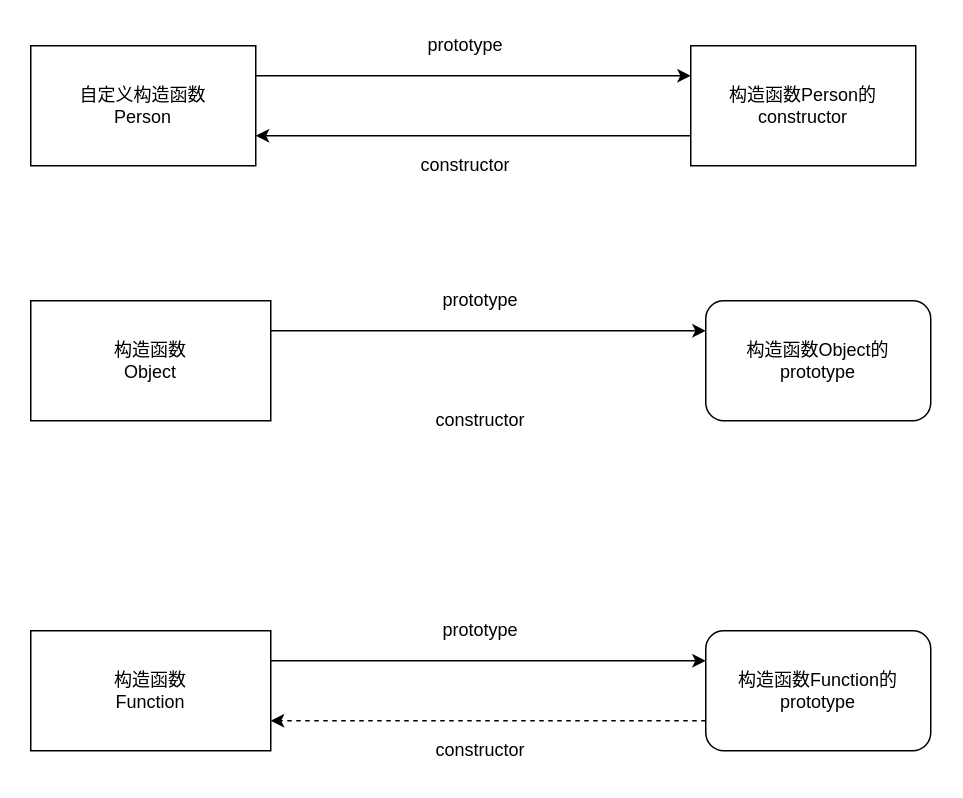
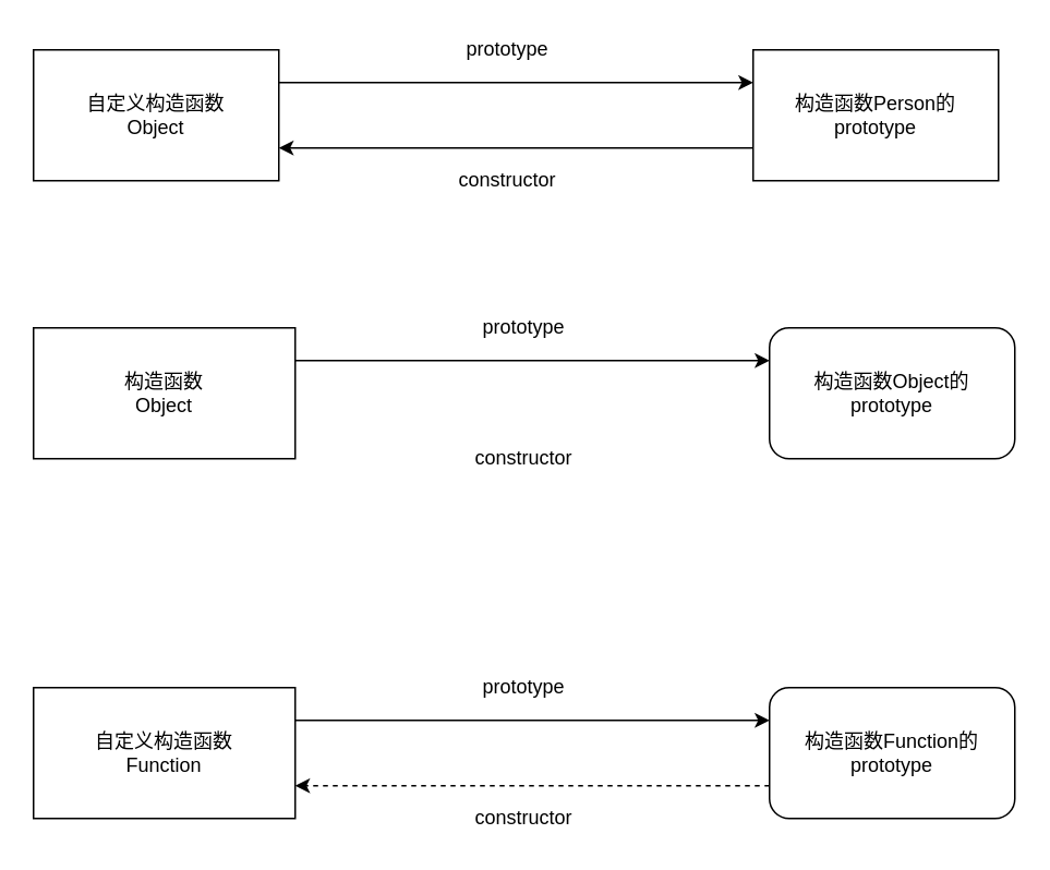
  <mxCell id="0" />
  <mxCell id="1" parent="0" />
  <mxCell id="2" value="构造函数&lt;br&gt;Object" style="rounded=0;whiteSpace=wrap;html=1;" vertex="1" parent="1"><mxGeometry x="20" y="200" width="160" height="80" as="geometry" /></mxCell>
  <mxCell id="3" value="构造函数Object的&lt;br&gt;prototype" style="whiteSpace=wrap;html=1;rounded=1;" vertex="1" parent="1"><mxGeometry x="470" y="200" width="150" height="80" as="geometry" /></mxCell>
  <mxCell id="4" value="" style="endArrow=classic;html=1;entryX=0;entryY=0.25;entryDx=0;entryDy=0;" edge="1" parent="1" target="3"><mxGeometry width="50" height="50" relative="1" as="geometry"><mxPoint x="180" y="220" as="sourcePoint" /><mxPoint x="230" y="170" as="targetPoint" /></mxGeometry></mxCell>
  <mxCell id="5" value="prototype" style="text;html=1;strokeColor=none;fillColor=none;align=center;verticalAlign=middle;whiteSpace=wrap;rounded=0;" vertex="1" parent="1"><mxGeometry x="300" y="190" width="40" height="20" as="geometry" /></mxCell>
  <mxCell id="6" value="constructor&lt;br&gt;" style="text;html=1;strokeColor=none;fillColor=none;align=center;verticalAlign=middle;whiteSpace=wrap;rounded=0;" vertex="1" parent="1"><mxGeometry x="300" y="270" width="40" height="20" as="geometry" /></mxCell>
- <mxCell id="7" value="构造函数&lt;br&gt;Function" style="rounded=0;whiteSpace=wrap;html=1;" vertex="1" parent="1"><mxGeometry x="20" y="420" width="160" height="80" as="geometry" /></mxCell>
+ <mxCell id="7" value="自定义构造函数&lt;br&gt;Function" style="rounded=0;whiteSpace=wrap;html=1;" vertex="1" parent="1"><mxGeometry x="20" y="420" width="160" height="80" as="geometry" /></mxCell>
  <mxCell id="8" style="edgeStyle=orthogonalEdgeStyle;rounded=0;orthogonalLoop=1;jettySize=auto;html=1;exitX=0;exitY=0.75;exitDx=0;exitDy=0;entryX=1;entryY=0.75;entryDx=0;entryDy=0;dashed=1;" edge="1" parent="1" source="9" target="7"><mxGeometry relative="1" as="geometry" /></mxCell>
  <mxCell id="9" value="构造函数Function的&lt;br&gt;prototype" style="whiteSpace=wrap;html=1;rounded=1;" vertex="1" parent="1"><mxGeometry x="470" y="420" width="150" height="80" as="geometry" /></mxCell>
  <mxCell id="10" value="" style="endArrow=classic;html=1;entryX=0;entryY=0.25;entryDx=0;entryDy=0;" edge="1" parent="1" target="9"><mxGeometry width="50" height="50" relative="1" as="geometry"><mxPoint x="180" y="440" as="sourcePoint" /><mxPoint x="230" y="390" as="targetPoint" /></mxGeometry></mxCell>
  <mxCell id="11" value="prototype" style="text;html=1;strokeColor=none;fillColor=none;align=center;verticalAlign=middle;whiteSpace=wrap;rounded=0;" vertex="1" parent="1"><mxGeometry x="300" y="410" width="40" height="20" as="geometry" /></mxCell>
  <mxCell id="12" value="constructor&lt;br&gt;" style="text;html=1;strokeColor=none;fillColor=none;align=center;verticalAlign=middle;whiteSpace=wrap;rounded=0;" vertex="1" parent="1"><mxGeometry x="300" y="490" width="40" height="20" as="geometry" /></mxCell>
- <mxCell id="13" value="自定义构造函数&lt;br&gt;Person" style="rounded=0;whiteSpace=wrap;html=1;" vertex="1" parent="1"><mxGeometry x="20" width="150" height="80" as="geometry" y="30" /></mxCell>
+ <mxCell id="13" value="自定义构造函数&lt;br&gt;Object" style="rounded=0;whiteSpace=wrap;html=1;" vertex="1" parent="1"><mxGeometry x="20" width="150" height="80" as="geometry" y="30" /></mxCell>
  <mxCell id="14" style="edgeStyle=orthogonalEdgeStyle;rounded=0;orthogonalLoop=1;jettySize=auto;html=1;exitX=0;exitY=0.75;exitDx=0;exitDy=0;entryX=1;entryY=0.75;entryDx=0;entryDy=0;" edge="1" parent="1"><mxGeometry relative="1" as="geometry"><mxPoint x="460" y="90" as="sourcePoint" /><mxPoint x="170" y="90" as="targetPoint" /></mxGeometry></mxCell>
  <mxCell id="15" value="" style="endArrow=classic;html=1;entryX=0;entryY=0.25;entryDx=0;entryDy=0;" edge="1" parent="1"><mxGeometry width="50" height="50" relative="1" as="geometry"><mxPoint x="170" y="50" as="sourcePoint" /><mxPoint x="460" y="50" as="targetPoint" /></mxGeometry></mxCell>
  <mxCell id="16" value="prototype" style="text;html=1;strokeColor=none;fillColor=none;align=center;verticalAlign=middle;whiteSpace=wrap;rounded=0;" vertex="1" parent="1"><mxGeometry x="290" y="20" width="40" height="20" as="geometry" /></mxCell>
  <mxCell id="17" value="constructor&lt;br&gt;" style="text;html=1;strokeColor=none;fillColor=none;align=center;verticalAlign=middle;whiteSpace=wrap;rounded=0;" vertex="1" parent="1"><mxGeometry x="290" y="100" width="40" height="20" as="geometry" /></mxCell>
- <mxCell id="18" value="构造函数Person的&lt;br&gt;constructor" style="rounded=0;whiteSpace=wrap;html=1;" vertex="1" parent="1"><mxGeometry x="460" width="150" height="80" as="geometry" y="30" /></mxCell>
+ <mxCell id="18" value="构造函数Person的&lt;br&gt;prototype" style="rounded=0;whiteSpace=wrap;html=1;" vertex="1" parent="1"><mxGeometry x="460" width="150" height="80" as="geometry" y="30" /></mxCell>
